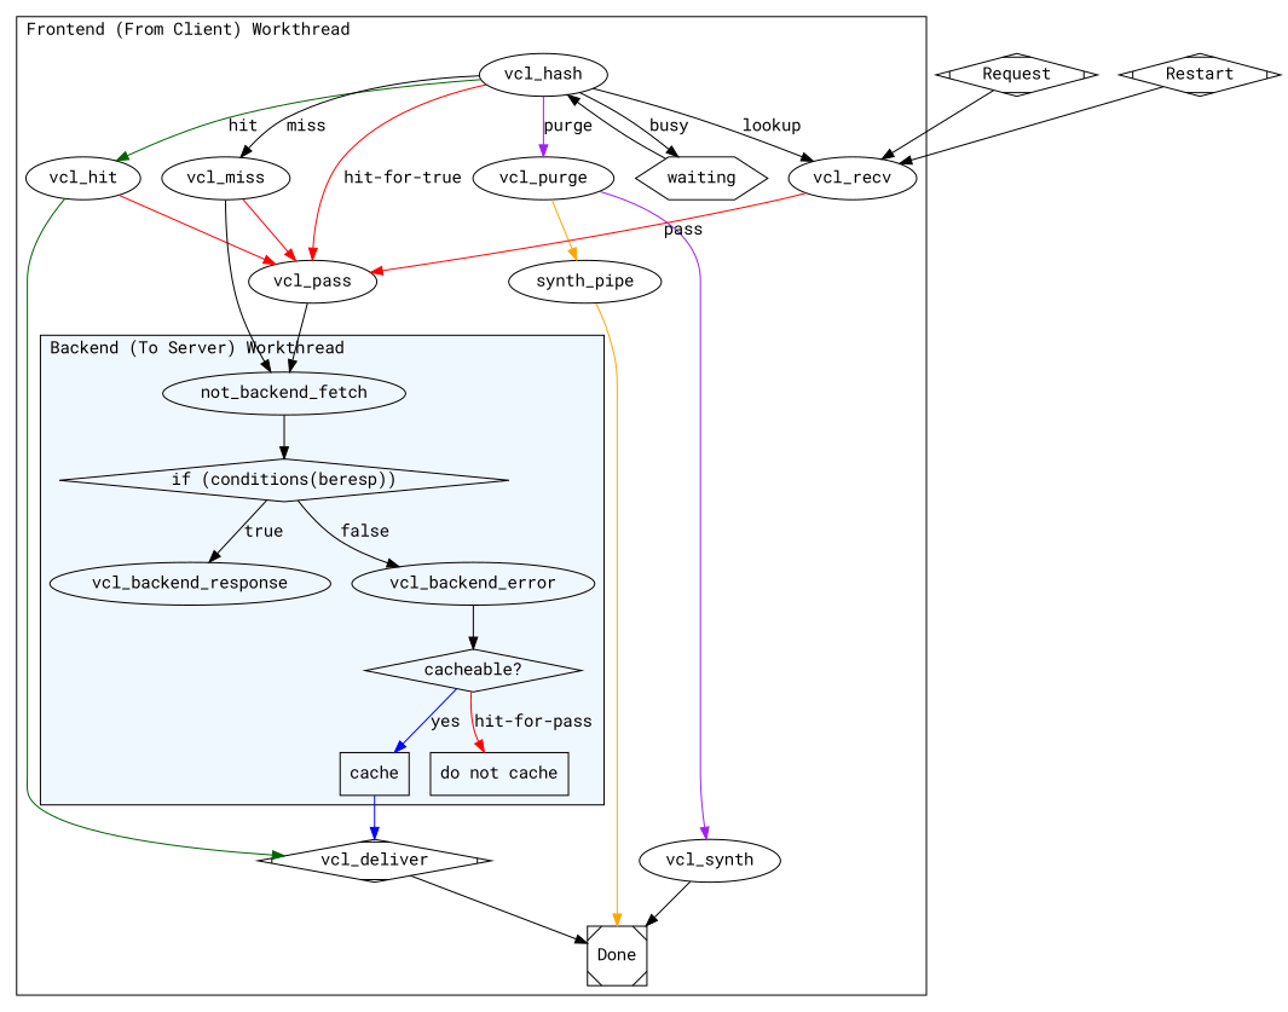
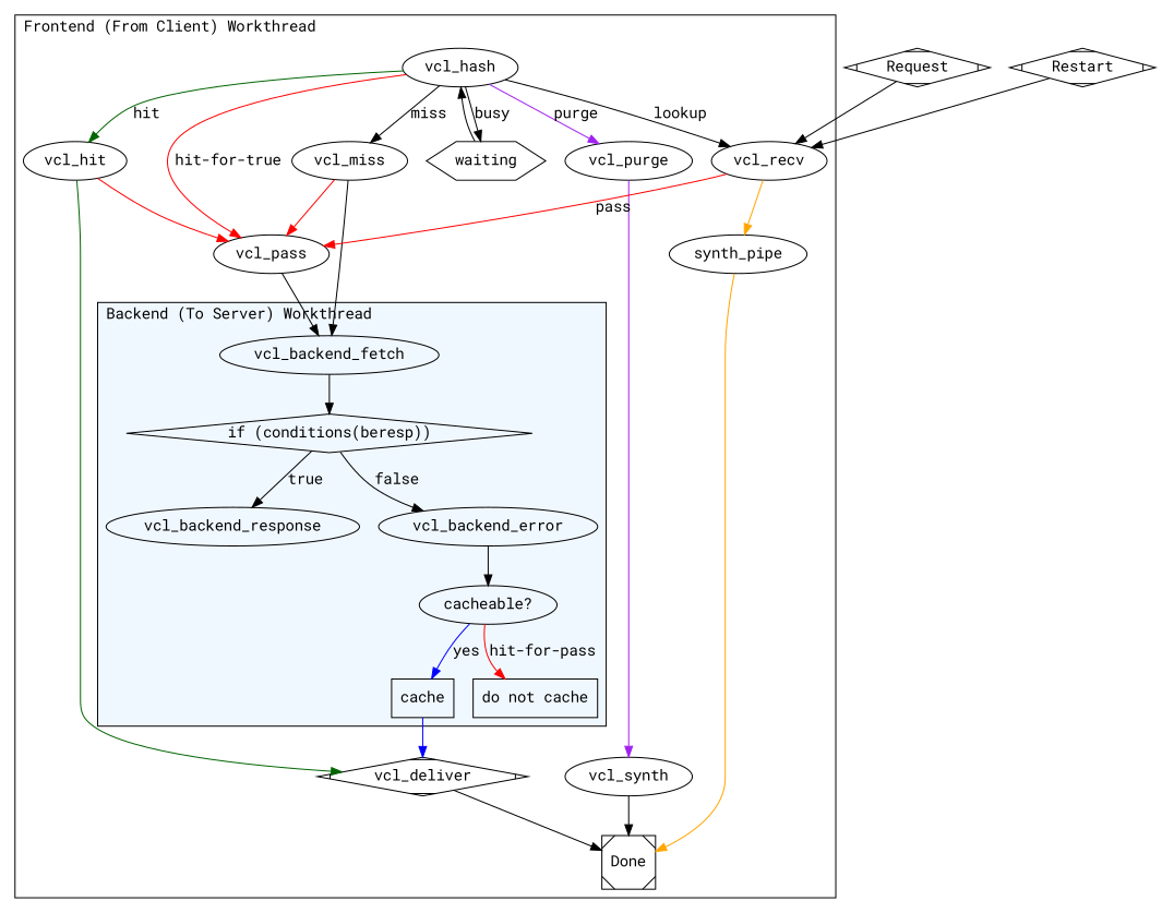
  digraph {
    fontname="Roboto Mono"
    labeljust=l
    node [fontname="Roboto Mono"]
    edge [fontname="Roboto Mono"]
    vcl_deliver [shape=Mdiamond]
    vcl_synth
    vcl_hit
    vcl_miss
    vcl_purge
    n6 [label="if (conditions(beresp))" shape=diamond]
-   vcl_backend_fetch [label=not_backend_fetch]
+   vcl_backend_fetch
    vcl_backend_response
    vcl_backend_error
-   n10 [label="cacheable?" shape=diamond]
+   n10 [label="cacheable?" shape=ellipse]
    n11 [label=cache shape=box]
    n12 [label="do not cache" shape=box]
    vcl_recv
    vcl_hash
    n15 [label=synth_pipe]
    vcl_pass
    waiting [shape=hexagon]
    Done [shape=Msquare]
    Request [shape=Mdiamond]
    n20 [label=Restart shape=Mdiamond]
    subgraph cluster_1 {
      label="Frontend (From Client) Workthread"
      vcl_recv
      vcl_hash
      n15
      vcl_pass
      waiting
      Done
      subgraph sub_2 {
        label="Frontend (From Client) Workthread"
        rank=same
        vcl_deliver
        vcl_synth
      }
      subgraph sub_3 {
        label="Frontend (From Client) Workthread"
        rank=same
        vcl_hit
        vcl_miss
        vcl_purge
      }
      subgraph cluster_4 {
        bgcolor=aliceblue
        label="Backend (To Server) Workthread"
        n6
        vcl_backend_fetch
        vcl_backend_response
        vcl_backend_error
        n10
        n11
        n12
      }
    }
    vcl_deliver -> Done
    vcl_synth -> Done
    vcl_hit -> vcl_deliver [color=darkgreen]
    vcl_hit -> vcl_pass [color=red]
    vcl_miss -> vcl_backend_fetch
    vcl_miss -> vcl_pass [color=red]
    vcl_purge -> vcl_synth [color=purple]
    n6 -> vcl_backend_response [label=true]
    n6 -> vcl_backend_error [label=false]
    vcl_backend_fetch -> n6
    vcl_backend_error -> n10
    n10 -> n11 [color=blue label=yes]
    n10 -> n12 [color=red label="hit-for-pass"]
    n11 -> vcl_deliver [color=blue]
-   vcl_purge -> n15 [color=orange]
+   vcl_recv -> n15 [color=orange]
    vcl_recv -> vcl_pass [color=red label=pass]
    vcl_hash -> vcl_hit [color=darkgreen label=hit]
    vcl_hash -> vcl_miss [label=miss]
    vcl_hash -> vcl_purge [color=purple label=purge]
    vcl_hash -> vcl_recv [label=lookup]
    vcl_hash -> vcl_pass [color=red label="hit-for-true"]
    vcl_hash -> waiting [label=busy]
    n15 -> Done [color=orange]
    vcl_pass -> vcl_backend_fetch
    waiting -> vcl_hash
    Request -> vcl_recv
    n20 -> vcl_recv
  }
